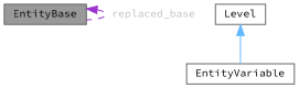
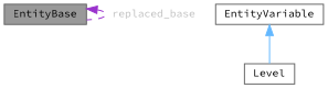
  digraph {
    fontname="Source Code Pro"
    node [color=gray40 fillcolor=white fontname="Source Code Pro" fontsize=10 shape=box style=filled]
    edge [dir=back fontname="Source Code Pro" fontsize=10 labelfontname=Helvetica labelfontsize=10]
    n1 [fillcolor=grey60 fontcolor=black height=0.2 label=EntityBase width=0.4]
    n2 [height=0.2 label=EntityVariable width=0.4]
    n3 [height=0.2 label=Level width=0.4]
    n1 -> n1 [color=darkorchid3 fontcolor=grey label=" replaced_base" style=dashed]
-   n3 -> n2 [color=steelblue1 style=solid]
+   n2 -> n3 [color=steelblue1 style=solid]
  }
